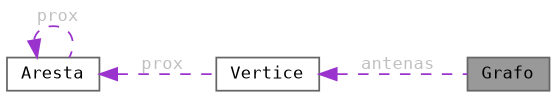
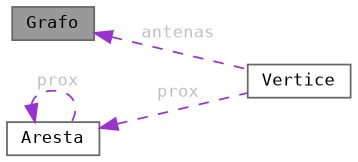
  digraph {
    fontname="DejaVu Sans Mono"
    rankdir=LR
    node [color=gray40 fillcolor=white fontname="DejaVu Sans Mono" fontsize=10 shape=box style=filled]
    edge [color=darkorchid3 dir=back fontcolor=grey fontname="DejaVu Sans Mono" fontsize=10 labelfontname=Helvetica labelfontsize=10 style=dashed]
    n1 [fillcolor=grey60 fontcolor=black height=0.2 label=Grafo width=0.4]
    n2 [height=0.2 label=Vertice width=0.4]
    n3 [height=0.2 label=Aresta width=0.4]
-   n2 -> n1 [label=" antenas"]
+   n1 -> n2 [label=" antenas"]
    n3 -> n2 [label=" prox"]
    n3 -> n3 [label=" prox"]
  }
